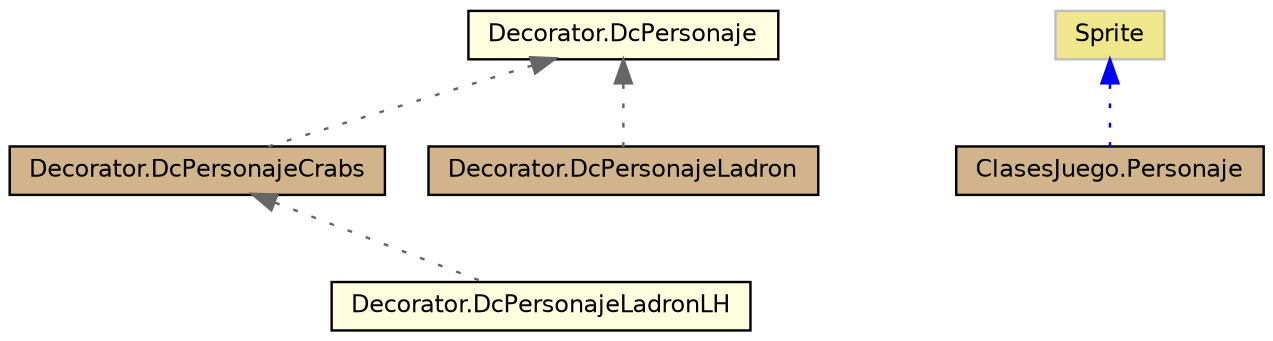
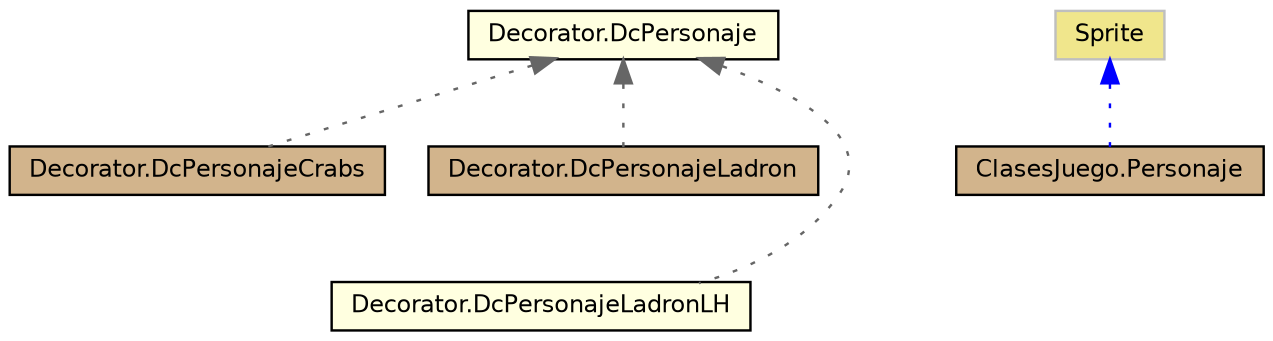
  digraph {
    rankdir=TB
    node [color=black fillcolor=tan fontname=Helvetica fontsize=10 shape=record style=filled]
    edge [color=gray40 dir=back fontname=Helvetica fontsize=10 labelfontname=Helvetica labelfontsize=10 style=dotted]
    n1 [fillcolor=lightyellow fontcolor=black height=0.2 label="Decorator.DcPersonaje" width=0.4]
    n2 [height=0.2 label="Decorator.DcPersonajeCrabs" width=0.4]
    n3 [height=0.2 label="Decorator.DcPersonajeLadron" width=0.4]
    n4 [fillcolor=lightyellow height=0.2 label="Decorator.DcPersonajeLadronLH" width=0.4]
    n5 [height=0.2 label="ClasesJuego.Personaje" width=0.4]
    n6 [color=grey75 fillcolor=khaki height=0.2 label=Sprite width=0.4]
    n1 -> n2
    n1 -> n3
-   n2 -> n4
+   n1 -> n4
    n6 -> n5 [color=blue]
  }
